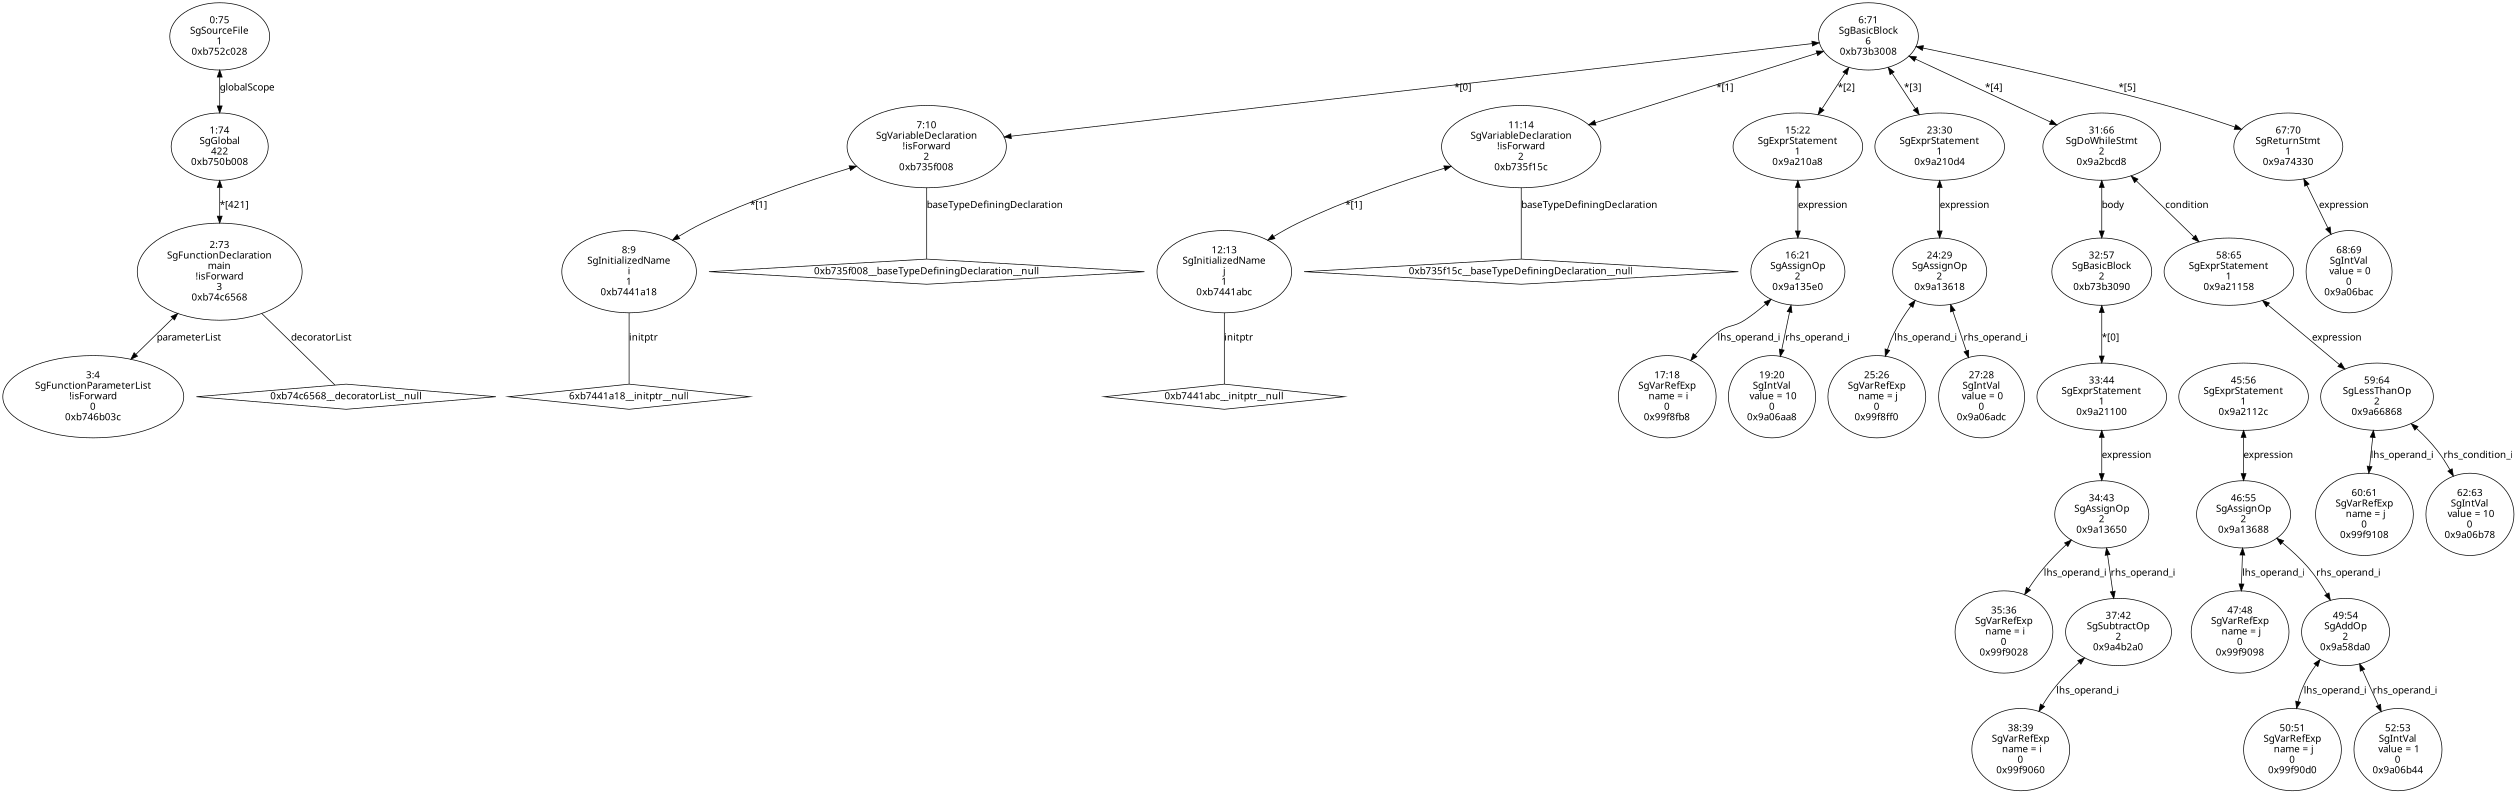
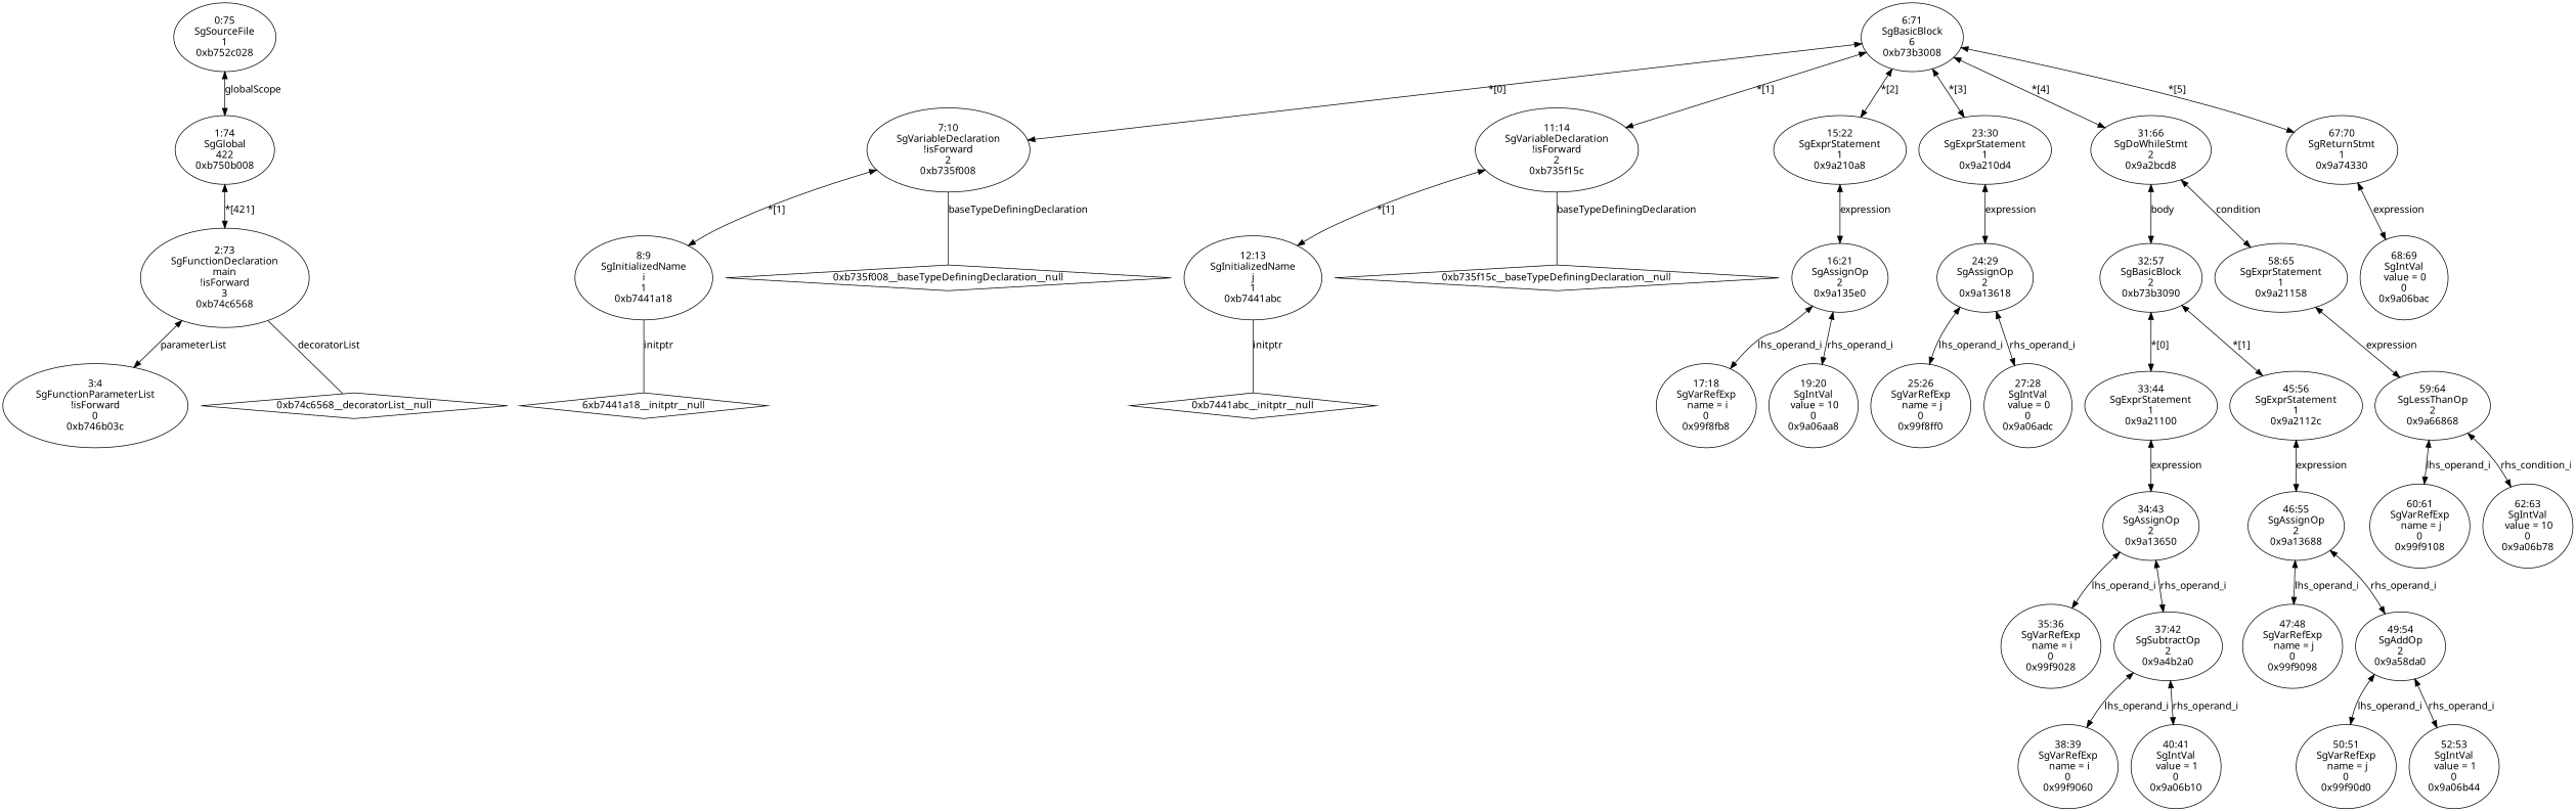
  digraph {
    fontname="Noto Sans"
    node [fontname="Noto Sans"]
    edge [dir=both fontname="Noto Sans"]
    n1 [label="3:4\nSgFunctionParameterList\n!isForward\n0\n0xb746b03c\n"]
    n2 [label="8:9\nSgInitializedName\ni\n1\n0xb7441a18\n"]
    n3 [label="6xb7441a18__initptr__null" shape=diamond]
    n4 [label="7:10\nSgVariableDeclaration\n!isForward\n2\n0xb735f008\n"]
    "0xb735f008__baseTypeDefiningDeclaration__null" [shape=diamond]
    n6 [label="12:13\nSgInitializedName\nj\n1\n0xb7441abc\n"]
    "0xb7441abc__initptr__null" [shape=diamond]
    n8 [label="11:14\nSgVariableDeclaration\n!isForward\n2\n0xb735f15c\n"]
    "0xb735f15c__baseTypeDefiningDeclaration__null" [shape=diamond]
    n10 [label="17:18\nSgVarRefExp\n name = i\n0\n0x99f8fb8\n"]
    n11 [label="19:20\nSgIntVal\n value = 10\n0\n0x9a06aa8\n"]
    n12 [label="16:21\nSgAssignOp\n2\n0x9a135e0\n"]
    n13 [label="15:22\nSgExprStatement\n1\n0x9a210a8\n"]
    n14 [label="25:26\nSgVarRefExp\n name = j\n0\n0x99f8ff0\n"]
    n15 [label="27:28\nSgIntVal\n value = 0\n0\n0x9a06adc\n"]
    n16 [label="24:29\nSgAssignOp\n2\n0x9a13618\n"]
    n17 [label="23:30\nSgExprStatement\n1\n0x9a210d4\n"]
    n18 [label="35:36\nSgVarRefExp\n name = i\n0\n0x99f9028\n"]
    n19 [label="38:39\nSgVarRefExp\n name = i\n0\n0x99f9060\n"]
+   n20 [label="40:41\nSgIntVal\n value = 1\n0\n0x9a06b10\n"]
    n21 [label="37:42\nSgSubtractOp\n2\n0x9a4b2a0\n"]
    n22 [label="34:43\nSgAssignOp\n2\n0x9a13650\n"]
    n23 [label="33:44\nSgExprStatement\n1\n0x9a21100\n"]
    n24 [label="47:48\nSgVarRefExp\n name = j\n0\n0x99f9098\n"]
    n25 [label="50:51\nSgVarRefExp\n name = j\n0\n0x99f90d0\n"]
    n26 [label="52:53\nSgIntVal\n value = 1\n0\n0x9a06b44\n"]
    n27 [label="49:54\nSgAddOp\n2\n0x9a58da0\n"]
    n28 [label="46:55\nSgAssignOp\n2\n0x9a13688\n"]
    n29 [label="45:56\nSgExprStatement\n1\n0x9a2112c\n"]
    n30 [label="32:57\nSgBasicBlock\n2\n0xb73b3090\n"]
    n31 [label="60:61\nSgVarRefExp\n name = j\n0\n0x99f9108\n"]
    n32 [label="62:63\nSgIntVal\n value = 10\n0\n0x9a06b78\n"]
    n33 [label="59:64\nSgLessThanOp\n2\n0x9a66868\n"]
    n34 [label="58:65\nSgExprStatement\n1\n0x9a21158\n"]
    n35 [label="31:66\nSgDoWhileStmt\n2\n0x9a2bcd8\n"]
    n36 [label="68:69\nSgIntVal\n value = 0\n0\n0x9a06bac\n"]
    n37 [label="67:70\nSgReturnStmt\n1\n0x9a74330\n"]
    n38 [label="6:71\nSgBasicBlock\n6\n0xb73b3008\n"]
    n39 [label="2:73\nSgFunctionDeclaration\nmain\n!isForward\n3\n0xb74c6568\n"]
    "0xb74c6568__decoratorList__null" [shape=diamond]
    n41 [label="1:74\nSgGlobal\n422\n0xb750b008\n"]
    n42 [label="0:75\nSgSourceFile\n1\n0xb752c028\n"]
    n2 -> n3 [dir=none label=initptr]
    n4 -> n2 [label="*[1]"]
    n4 -> "0xb735f008__baseTypeDefiningDeclaration__null" [dir=none label=baseTypeDefiningDeclaration]
    n6 -> "0xb7441abc__initptr__null" [dir=none label=initptr]
    n8 -> n6 [label="*[1]"]
    n8 -> "0xb735f15c__baseTypeDefiningDeclaration__null" [dir=none label=baseTypeDefiningDeclaration]
    n12 -> n10 [label=lhs_operand_i]
    n12 -> n11 [label=rhs_operand_i]
    n13 -> n12 [label=expression]
    n16 -> n14 [label=lhs_operand_i]
    n16 -> n15 [label=rhs_operand_i]
    n17 -> n16 [label=expression]
    n21 -> n19 [label=lhs_operand_i]
+   n21 -> n20 [label=rhs_operand_i]
    n22 -> n18 [label=lhs_operand_i]
    n22 -> n21 [label=rhs_operand_i]
    n23 -> n22 [label=expression]
    n27 -> n25 [label=lhs_operand_i]
    n27 -> n26 [label=rhs_operand_i]
    n28 -> n24 [label=lhs_operand_i]
    n28 -> n27 [label=rhs_operand_i]
    n29 -> n28 [label=expression]
    n30 -> n23 [label="*[0]"]
+   n30 -> n29 [label="*[1]"]
    n33 -> n31 [label=lhs_operand_i]
    n33 -> n32 [label=rhs_condition_i]
    n34 -> n33 [label=expression]
    n35 -> n30 [label=body]
    n35 -> n34 [label=condition]
    n37 -> n36 [label=expression]
    n38 -> n4 [label="*[0]"]
    n38 -> n8 [label="*[1]"]
    n38 -> n13 [label="*[2]"]
    n38 -> n17 [label="*[3]"]
    n38 -> n35 [label="*[4]"]
    n38 -> n37 [label="*[5]"]
    n39 -> n1 [label=parameterList]
    n39 -> "0xb74c6568__decoratorList__null" [dir=none label=decoratorList]
    n41 -> n39 [label="*[421]"]
    n42 -> n41 [label=globalScope]
  }
